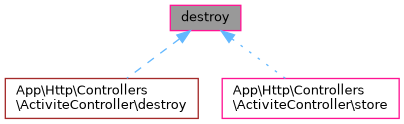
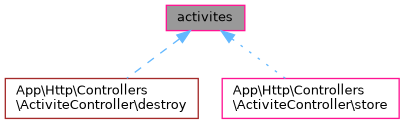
  digraph {
    rankdir=TB
    node [color=deeppink fillcolor=white fontname=Helvetica fontsize=10 shape=box style=filled]
    edge [color=steelblue1 dir=back fontname=Helvetica fontsize=10 labelfontname=Helvetica labelfontsize=10]
-   n1 [fillcolor=grey60 fontcolor=black height=0.2 label=destroy width=0.4]
+   n1 [fillcolor=grey60 fontcolor=black height=0.2 label=activites width=0.4]
    n2 [color=brown height=0.2 label="App\\Http\\Controllers\l\\ActiviteController\\destroy" width=0.4]
    n3 [height=0.2 label="App\\Http\\Controllers\l\\ActiviteController\\store" width=0.4]
    n1 -> n2 [style=dashed]
    n1 -> n3 [style=dotted]
  }
